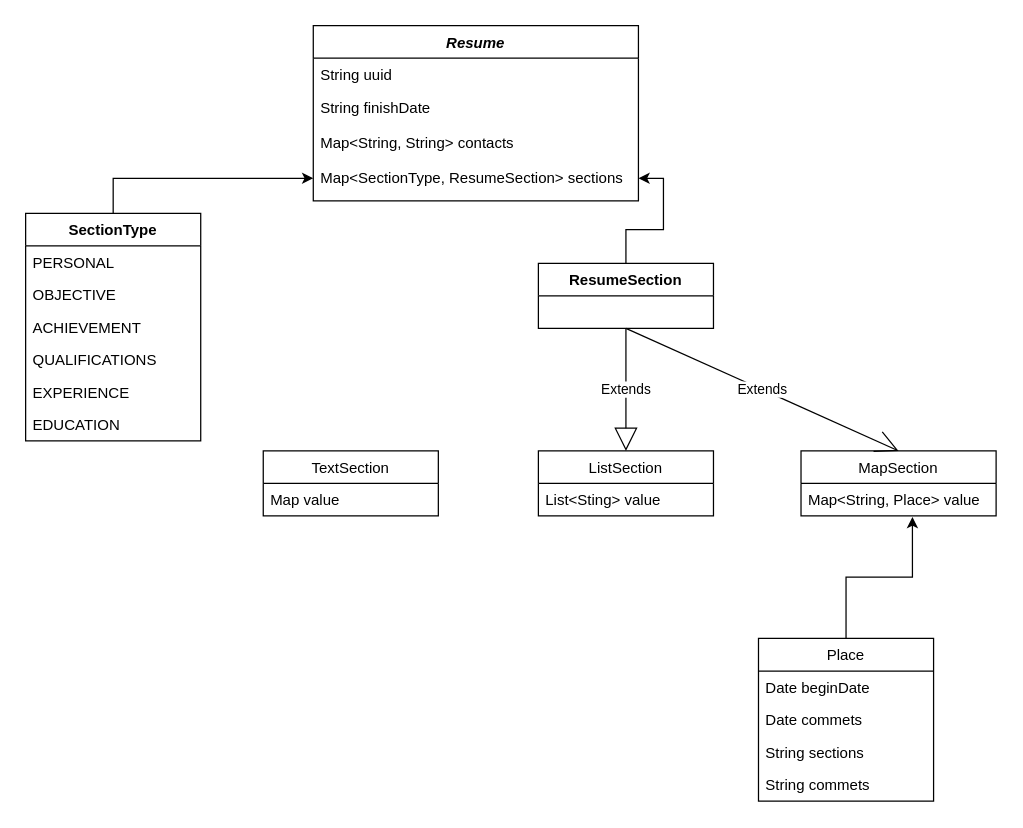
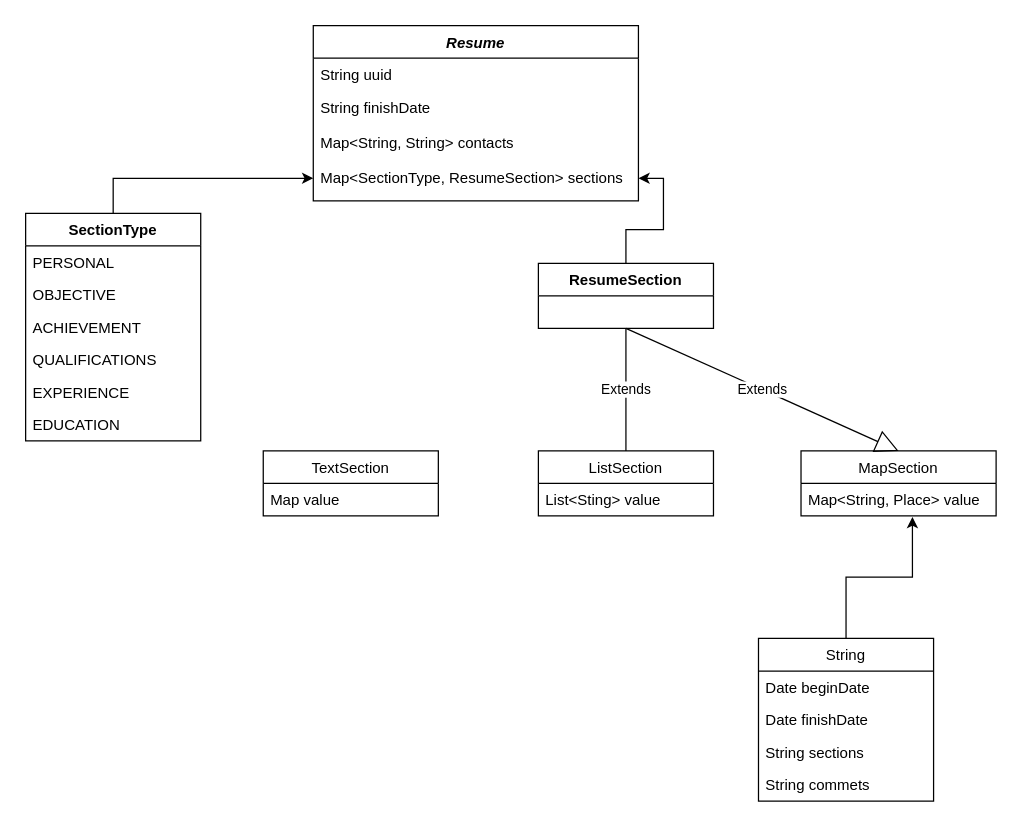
  <mxCell id="0" />
  <mxCell id="1" parent="0" />
  <mxCell id="2" value="Resume" style="swimlane;fontStyle=3;align=center;verticalAlign=top;childLayout=stackLayout;horizontal=1;startSize=26;horizontalStack=0;resizeParent=1;resizeLast=0;collapsible=1;marginBottom=0;rounded=0;shadow=0;strokeWidth=1;" parent="1" vertex="1"><mxGeometry x="250" y="20" width="260" height="140" as="geometry"><mxRectangle x="320" y="50" width="160" height="26" as="alternateBounds" /></mxGeometry></mxCell>
  <mxCell id="3" value="String uuid" style="text;align=left;verticalAlign=top;spacingLeft=4;spacingRight=4;overflow=hidden;rotatable=0;points=[[0,0.5],[1,0.5]];portConstraint=eastwest;" parent="2" vertex="1"><mxGeometry y="26" width="260" height="26" as="geometry" /></mxCell>
  <mxCell id="4" value="String finishDate&#10;" style="text;align=left;verticalAlign=top;spacingLeft=4;spacingRight=4;overflow=hidden;rotatable=0;points=[[0,0.5],[1,0.5]];portConstraint=eastwest;rounded=0;shadow=0;html=0;" parent="2" vertex="1"><mxGeometry y="52" width="260" height="28" as="geometry" /></mxCell>
  <mxCell id="5" value="Map&lt;String, String&gt; contacts" style="text;align=left;verticalAlign=top;spacingLeft=4;spacingRight=4;overflow=hidden;rotatable=0;points=[[0,0.5],[1,0.5]];portConstraint=eastwest;rounded=0;shadow=0;html=0;" vertex="1" parent="2"><mxGeometry y="80" width="260" height="28" as="geometry" /></mxCell>
  <mxCell id="6" value="Map&lt;SectionType, ResumeSection&gt; sections" style="text;align=left;verticalAlign=top;spacingLeft=4;spacingRight=4;overflow=hidden;rotatable=0;points=[[0,0.5],[1,0.5]];portConstraint=eastwest;rounded=0;shadow=0;html=0;" vertex="1" parent="2"><mxGeometry y="108" width="260" height="28" as="geometry" /></mxCell>
  <mxCell id="7" style="edgeStyle=orthogonalEdgeStyle;rounded=0;orthogonalLoop=1;jettySize=auto;html=1;entryX=0;entryY=0.5;entryDx=0;entryDy=0;" edge="1" parent="1" source="8" target="6"><mxGeometry relative="1" as="geometry" /></mxCell>
  <mxCell id="8" value="SectionType" style="swimlane;fontStyle=1;childLayout=stackLayout;horizontal=1;startSize=26;fillColor=none;horizontalStack=0;resizeParent=1;resizeParentMax=0;resizeLast=0;collapsible=1;marginBottom=0;" vertex="1" parent="1"><mxGeometry x="20" y="170" width="140" height="182" as="geometry" /></mxCell>
  <mxCell id="9" value="PERSONAL" style="text;strokeColor=none;fillColor=none;align=left;verticalAlign=top;spacingLeft=4;spacingRight=4;overflow=hidden;rotatable=0;points=[[0,0.5],[1,0.5]];portConstraint=eastwest;" vertex="1" parent="8"><mxGeometry y="26" width="140" height="26" as="geometry" /></mxCell>
  <mxCell id="10" value="OBJECTIVE" style="text;strokeColor=none;fillColor=none;align=left;verticalAlign=top;spacingLeft=4;spacingRight=4;overflow=hidden;rotatable=0;points=[[0,0.5],[1,0.5]];portConstraint=eastwest;" vertex="1" parent="8"><mxGeometry y="52" width="140" height="26" as="geometry" /></mxCell>
  <mxCell id="11" value="ACHIEVEMENT" style="text;strokeColor=none;fillColor=none;align=left;verticalAlign=top;spacingLeft=4;spacingRight=4;overflow=hidden;rotatable=0;points=[[0,0.5],[1,0.5]];portConstraint=eastwest;" vertex="1" parent="8"><mxGeometry y="78" width="140" height="26" as="geometry" /></mxCell>
  <mxCell id="12" value="QUALIFICATIONS" style="text;strokeColor=none;fillColor=none;align=left;verticalAlign=top;spacingLeft=4;spacingRight=4;overflow=hidden;rotatable=0;points=[[0,0.5],[1,0.5]];portConstraint=eastwest;" vertex="1" parent="8"><mxGeometry y="104" width="140" height="26" as="geometry" /></mxCell>
  <mxCell id="13" value="EXPERIENCE" style="text;strokeColor=none;fillColor=none;align=left;verticalAlign=top;spacingLeft=4;spacingRight=4;overflow=hidden;rotatable=0;points=[[0,0.5],[1,0.5]];portConstraint=eastwest;" vertex="1" parent="8"><mxGeometry y="130" width="140" height="26" as="geometry" /></mxCell>
  <mxCell id="14" value="EDUCATION" style="text;strokeColor=none;fillColor=none;align=left;verticalAlign=top;spacingLeft=4;spacingRight=4;overflow=hidden;rotatable=0;points=[[0,0.5],[1,0.5]];portConstraint=eastwest;" vertex="1" parent="8"><mxGeometry y="156" width="140" height="26" as="geometry" /></mxCell>
  <mxCell id="15" style="edgeStyle=orthogonalEdgeStyle;rounded=0;orthogonalLoop=1;jettySize=auto;html=1;exitX=0.5;exitY=0;exitDx=0;exitDy=0;" edge="1" parent="1" source="16" target="6"><mxGeometry relative="1" as="geometry" /></mxCell>
  <mxCell id="16" value="ResumeSection" style="swimlane;fontStyle=1;childLayout=stackLayout;horizontal=1;startSize=26;fillColor=none;horizontalStack=0;resizeParent=1;resizeParentMax=0;resizeLast=0;collapsible=1;marginBottom=0;" vertex="1" parent="1"><mxGeometry x="430" y="210" width="140" height="52" as="geometry" /></mxCell>
  <mxCell id="17" value="TextSection" style="swimlane;fontStyle=0;childLayout=stackLayout;horizontal=1;startSize=26;fillColor=none;horizontalStack=0;resizeParent=1;resizeParentMax=0;resizeLast=0;collapsible=1;marginBottom=0;" vertex="1" parent="1"><mxGeometry x="210" y="360" width="140" height="52" as="geometry" /></mxCell>
  <mxCell id="18" value="Map value" style="text;strokeColor=none;fillColor=none;align=left;verticalAlign=top;spacingLeft=4;spacingRight=4;overflow=hidden;rotatable=0;points=[[0,0.5],[1,0.5]];portConstraint=eastwest;" vertex="1" parent="17"><mxGeometry y="26" width="140" height="26" as="geometry" /></mxCell>
  <mxCell id="19" value="ListSection" style="swimlane;fontStyle=0;childLayout=stackLayout;horizontal=1;startSize=26;fillColor=none;horizontalStack=0;resizeParent=1;resizeParentMax=0;resizeLast=0;collapsible=1;marginBottom=0;" vertex="1" parent="1"><mxGeometry x="430" y="360" width="140" height="52" as="geometry" /></mxCell>
  <mxCell id="20" value="List&lt;Sting&gt; value" style="text;strokeColor=none;fillColor=none;align=left;verticalAlign=top;spacingLeft=4;spacingRight=4;overflow=hidden;rotatable=0;points=[[0,0.5],[1,0.5]];portConstraint=eastwest;" vertex="1" parent="19"><mxGeometry y="26" width="140" height="26" as="geometry" /></mxCell>
- <mxCell id="21" value="Extends" style="endArrow=block;endSize=16;endFill=0;html=1;exitX=0.5;exitY=1;exitDx=0;exitDy=0;entryX=0.5;entryY=0;entryDx=0;entryDy=0;" edge="1" parent="1" source="16" target="19"><mxGeometry width="160" relative="1" as="geometry"><mxPoint x="510" y="272" as="sourcePoint" /><mxPoint x="290" y="370" as="targetPoint" /></mxGeometry></mxCell>
+ <mxCell id="21" value="Extends" style="endArrow=none;endSize=16;endFill=0;html=1;exitX=0.5;exitY=1;exitDx=0;exitDy=0;entryX=0.5;entryY=0;entryDx=0;entryDy=0;" edge="1" parent="1" source="16" target="19"><mxGeometry width="160" relative="1" as="geometry"><mxPoint x="510" y="272" as="sourcePoint" /><mxPoint x="290" y="370" as="targetPoint" /></mxGeometry></mxCell>
  <mxCell id="22" value="MapSection" style="swimlane;fontStyle=0;childLayout=stackLayout;horizontal=1;startSize=26;fillColor=none;horizontalStack=0;resizeParent=1;resizeParentMax=0;resizeLast=0;collapsible=1;marginBottom=0;" vertex="1" parent="1"><mxGeometry x="640" y="360" width="156" height="52" as="geometry" /></mxCell>
  <mxCell id="23" value="Map&lt;String, Place&gt; value" style="text;strokeColor=none;fillColor=none;align=left;verticalAlign=top;spacingLeft=4;spacingRight=4;overflow=hidden;rotatable=0;points=[[0,0.5],[1,0.5]];portConstraint=eastwest;" vertex="1" parent="22"><mxGeometry y="26" width="156" height="26" as="geometry" /></mxCell>
- <mxCell id="24" value="Extends" style="endArrow=open;endSize=16;endFill=0;html=1;entryX=0.5;entryY=0;entryDx=0;entryDy=0;exitX=0.5;exitY=1;exitDx=0;exitDy=0;" edge="1" parent="1" source="16" target="22"><mxGeometry width="160" relative="1" as="geometry"><mxPoint x="550" y="290" as="sourcePoint" /><mxPoint x="510" y="370" as="targetPoint" /></mxGeometry></mxCell>
+ <mxCell id="24" value="Extends" style="endArrow=block;endSize=16;endFill=0;html=1;entryX=0.5;entryY=0;entryDx=0;entryDy=0;exitX=0.5;exitY=1;exitDx=0;exitDy=0;" edge="1" parent="1" source="16" target="22"><mxGeometry width="160" relative="1" as="geometry"><mxPoint x="550" y="290" as="sourcePoint" /><mxPoint x="510" y="370" as="targetPoint" /></mxGeometry></mxCell>
  <mxCell id="25" style="edgeStyle=orthogonalEdgeStyle;rounded=0;orthogonalLoop=1;jettySize=auto;html=1;exitX=0.5;exitY=0;exitDx=0;exitDy=0;entryX=0.571;entryY=1.032;entryDx=0;entryDy=0;entryPerimeter=0;" edge="1" parent="1" source="26" target="23"><mxGeometry relative="1" as="geometry" /></mxCell>
- <mxCell id="26" value="Place" style="swimlane;fontStyle=0;childLayout=stackLayout;horizontal=1;startSize=26;fillColor=none;horizontalStack=0;resizeParent=1;resizeParentMax=0;resizeLast=0;collapsible=1;marginBottom=0;" vertex="1" parent="1"><mxGeometry x="606" y="510" width="140" height="130" as="geometry" /></mxCell>
+ <mxCell id="26" value="String" style="swimlane;fontStyle=0;childLayout=stackLayout;horizontal=1;startSize=26;fillColor=none;horizontalStack=0;resizeParent=1;resizeParentMax=0;resizeLast=0;collapsible=1;marginBottom=0;" vertex="1" parent="1"><mxGeometry x="606" y="510" width="140" height="130" as="geometry" /></mxCell>
  <mxCell id="27" value="Date beginDate" style="text;strokeColor=none;fillColor=none;align=left;verticalAlign=top;spacingLeft=4;spacingRight=4;overflow=hidden;rotatable=0;points=[[0,0.5],[1,0.5]];portConstraint=eastwest;" vertex="1" parent="26"><mxGeometry y="26" width="140" height="26" as="geometry" /></mxCell>
- <mxCell id="28" value="Date commets" style="text;strokeColor=none;fillColor=none;align=left;verticalAlign=top;spacingLeft=4;spacingRight=4;overflow=hidden;rotatable=0;points=[[0,0.5],[1,0.5]];portConstraint=eastwest;" vertex="1" parent="26"><mxGeometry y="52" width="140" height="26" as="geometry" /></mxCell>
+ <mxCell id="28" value="Date finishDate" style="text;strokeColor=none;fillColor=none;align=left;verticalAlign=top;spacingLeft=4;spacingRight=4;overflow=hidden;rotatable=0;points=[[0,0.5],[1,0.5]];portConstraint=eastwest;" vertex="1" parent="26"><mxGeometry y="52" width="140" height="26" as="geometry" /></mxCell>
  <mxCell id="29" value="String sections" style="text;strokeColor=none;fillColor=none;align=left;verticalAlign=top;spacingLeft=4;spacingRight=4;overflow=hidden;rotatable=0;points=[[0,0.5],[1,0.5]];portConstraint=eastwest;" vertex="1" parent="26"><mxGeometry y="78" width="140" height="26" as="geometry" /></mxCell>
  <mxCell id="30" value="String commets" style="text;strokeColor=none;fillColor=none;align=left;verticalAlign=top;spacingLeft=4;spacingRight=4;overflow=hidden;rotatable=0;points=[[0,0.5],[1,0.5]];portConstraint=eastwest;" vertex="1" parent="26"><mxGeometry y="104" width="140" height="26" as="geometry" /></mxCell>
